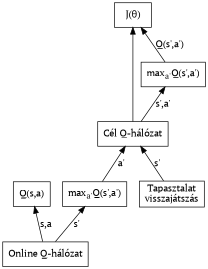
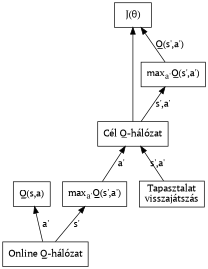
  digraph {
    fontname="PT Serif"
    rankdir=BT
    node [fontname="PT Serif" shape=rectangle]
    edge [fontname="PT Serif"]
    n1 [label="J(θ)"]
    n2 [label="Q(s,a)"]
    n3 [label=<max<sub>a'</sub>Q(s',a')>]
    n4 [label="Cél Q-hálózat"]
    n5 [label=<max<sub>a'</sub>Q(s',a')>]
    n6 [label="Online Q-hálózat"]
    n7 [label="Tapasztalat\nvisszajátszás"]
    n3 -> n4 [label="a'"]
    n4 -> n1
    n4 -> n5 [label="s',a'"]
    n5 -> n1 [label="Q(s',a')"]
-   n6 -> n2 [label="s,a"]
+   n6 -> n2 [label="a'"]
    n6 -> n3 [label="s'"]
-   n7 -> n4 [label="s'"]
+   n7 -> n4 [label="s',a'"]
  }
